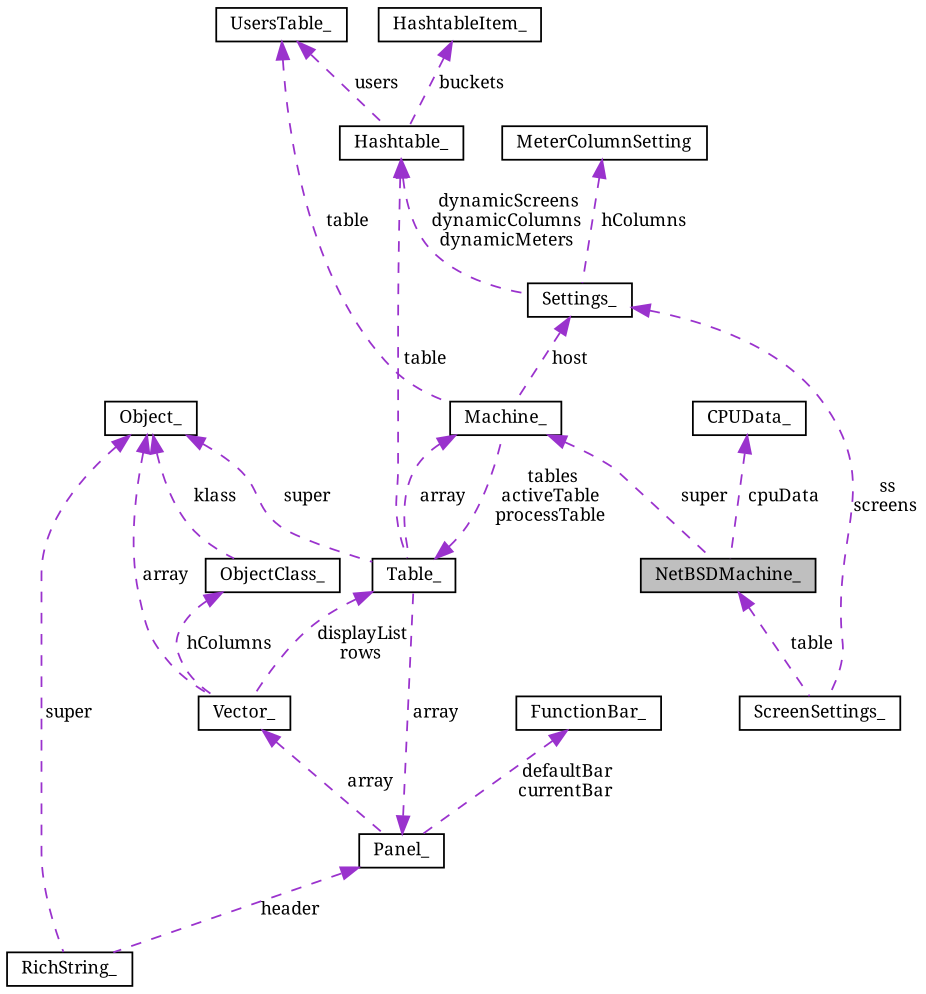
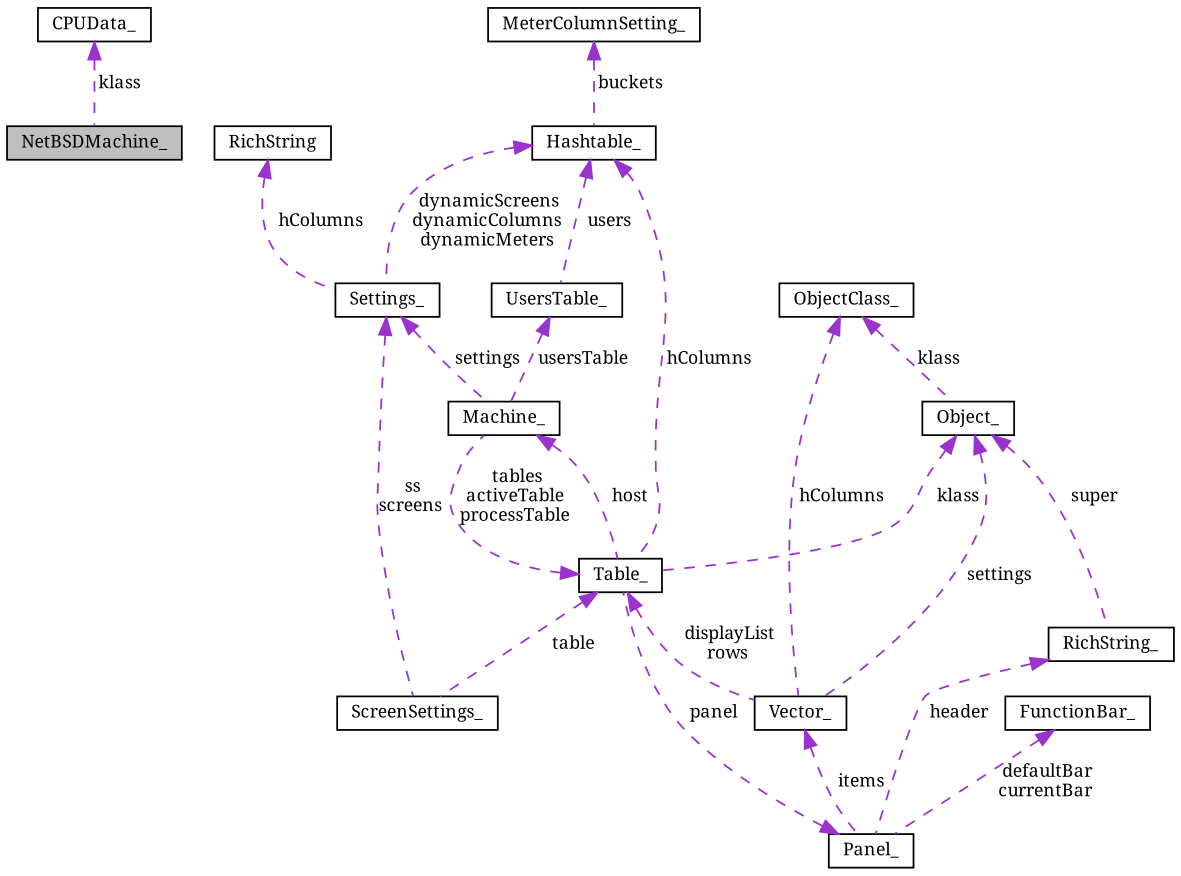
  digraph {
    fontname="Noto Serif"
    node [color=black fillcolor=white fontname="Noto Serif" fontsize=10 shape=record style=filled]
    edge [color=darkorchid3 dir=back fontname="Noto Serif" fontsize=10 labelfontname=Helvetica labelfontsize=10 style=dashed]
    n1 [fillcolor=grey75 fontcolor=black height=0.2 label=NetBSDMachine_ width=0.4]
    n2 [height=0.2 label=Machine_ width=0.4]
    n3 [height=0.2 label=Table_ width=0.4]
    n4 [height=0.2 label=ScreenSettings_ width=0.4]
    n5 [height=0.2 label=Vector_ width=0.4]
    n6 [height=0.2 label=Panel_ width=0.4]
    n7 [height=0.2 label=ObjectClass_ width=0.4]
    n8 [height=0.2 label=Object_ width=0.4]
    n9 [height=0.2 label=RichString_ width=0.4]
    n10 [height=0.2 label=Hashtable_ width=0.4]
    n11 [height=0.2 label=Settings_ width=0.4]
    n12 [height=0.2 label=UsersTable_ width=0.4]
-   n13 [height=0.2 label=HashtableItem_ width=0.4]
+   n13 [height=0.2 label=MeterColumnSetting_ width=0.4]
    n14 [height=0.2 label=FunctionBar_ width=0.4]
-   n15 [height=0.2 label=MeterColumnSetting width=0.4]
+   n15 [height=0.2 label=RichString width=0.4]
    n16 [height=0.2 label=CPUData_ width=0.4]
-   n2 -> n1 [label=" super"]
-   n2 -> n3 [label=" array"]
+   n2 -> n3 [label=" host"]
    n3 -> n2 [label=" tables\nactiveTable\nprocessTable"]
-   n1 -> n4 [label=" table"]
+   n3 -> n4 [label=" table"]
    n3 -> n5 [label=" displayList\nrows"]
-   n5 -> n6 [label=" array"]
-   n6 -> n3 [label=" array"]
+   n5 -> n6 [label=" items"]
+   n6 -> n3 [label=" panel"]
    n7 -> n5 [label=" hColumns"]
-   n8 -> n7 [label=" klass"]
-   n8 -> n3 [label=" super"]
-   n8 -> n5 [label=" array"]
+   n7 -> n8 [label=" klass"]
+   n8 -> n3 [label=" klass"]
+   n8 -> n5 [label=" settings"]
    n8 -> n9 [label=" super"]
-   n6 -> n9 [label=" header"]
-   n10 -> n3 [label=" table"]
+   n9 -> n6 [label=" header"]
+   n10 -> n3 [label=" hColumns"]
    n10 -> n11 [label=" dynamicScreens\ndynamicColumns\ndynamicMeters"]
-   n12 -> n10 [label=" users"]
-   n11 -> n2 [label=" host"]
+   n10 -> n12 [label=" users"]
+   n11 -> n2 [label=" settings"]
    n11 -> n4 [label=" ss\nscreens"]
-   n12 -> n2 [label=" table"]
+   n12 -> n2 [label=" usersTable"]
    n13 -> n10 [label=" buckets"]
    n14 -> n6 [label=" defaultBar\ncurrentBar"]
    n15 -> n11 [label=" hColumns"]
-   n16 -> n1 [label=" cpuData"]
+   n16 -> n1 [label=" klass"]
  }
